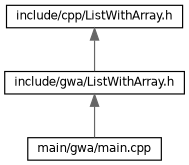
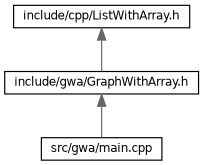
  digraph {
    node [color=black fillcolor=white fontname=Helvetica fontsize=10 shape=record style=filled]
    edge [color=gray40 dir=back fontname=Helvetica fontsize=10 labelfontname=Helvetica labelfontsize=10 style=solid]
-   n1 [height=0.2 label="include/gwa/ListWithArray.h" width=0.4]
-   n2 [height=0.2 label="main/gwa/main.cpp" width=0.4]
+   n1 [height=0.2 label="include/gwa/GraphWithArray.h" width=0.4]
+   n2 [height=0.2 label="src/gwa/main.cpp" width=0.4]
    n3 [height=0.2 label="include/cpp/ListWithArray.h" width=0.4]
    n1 -> n2
    n3 -> n1
  }
